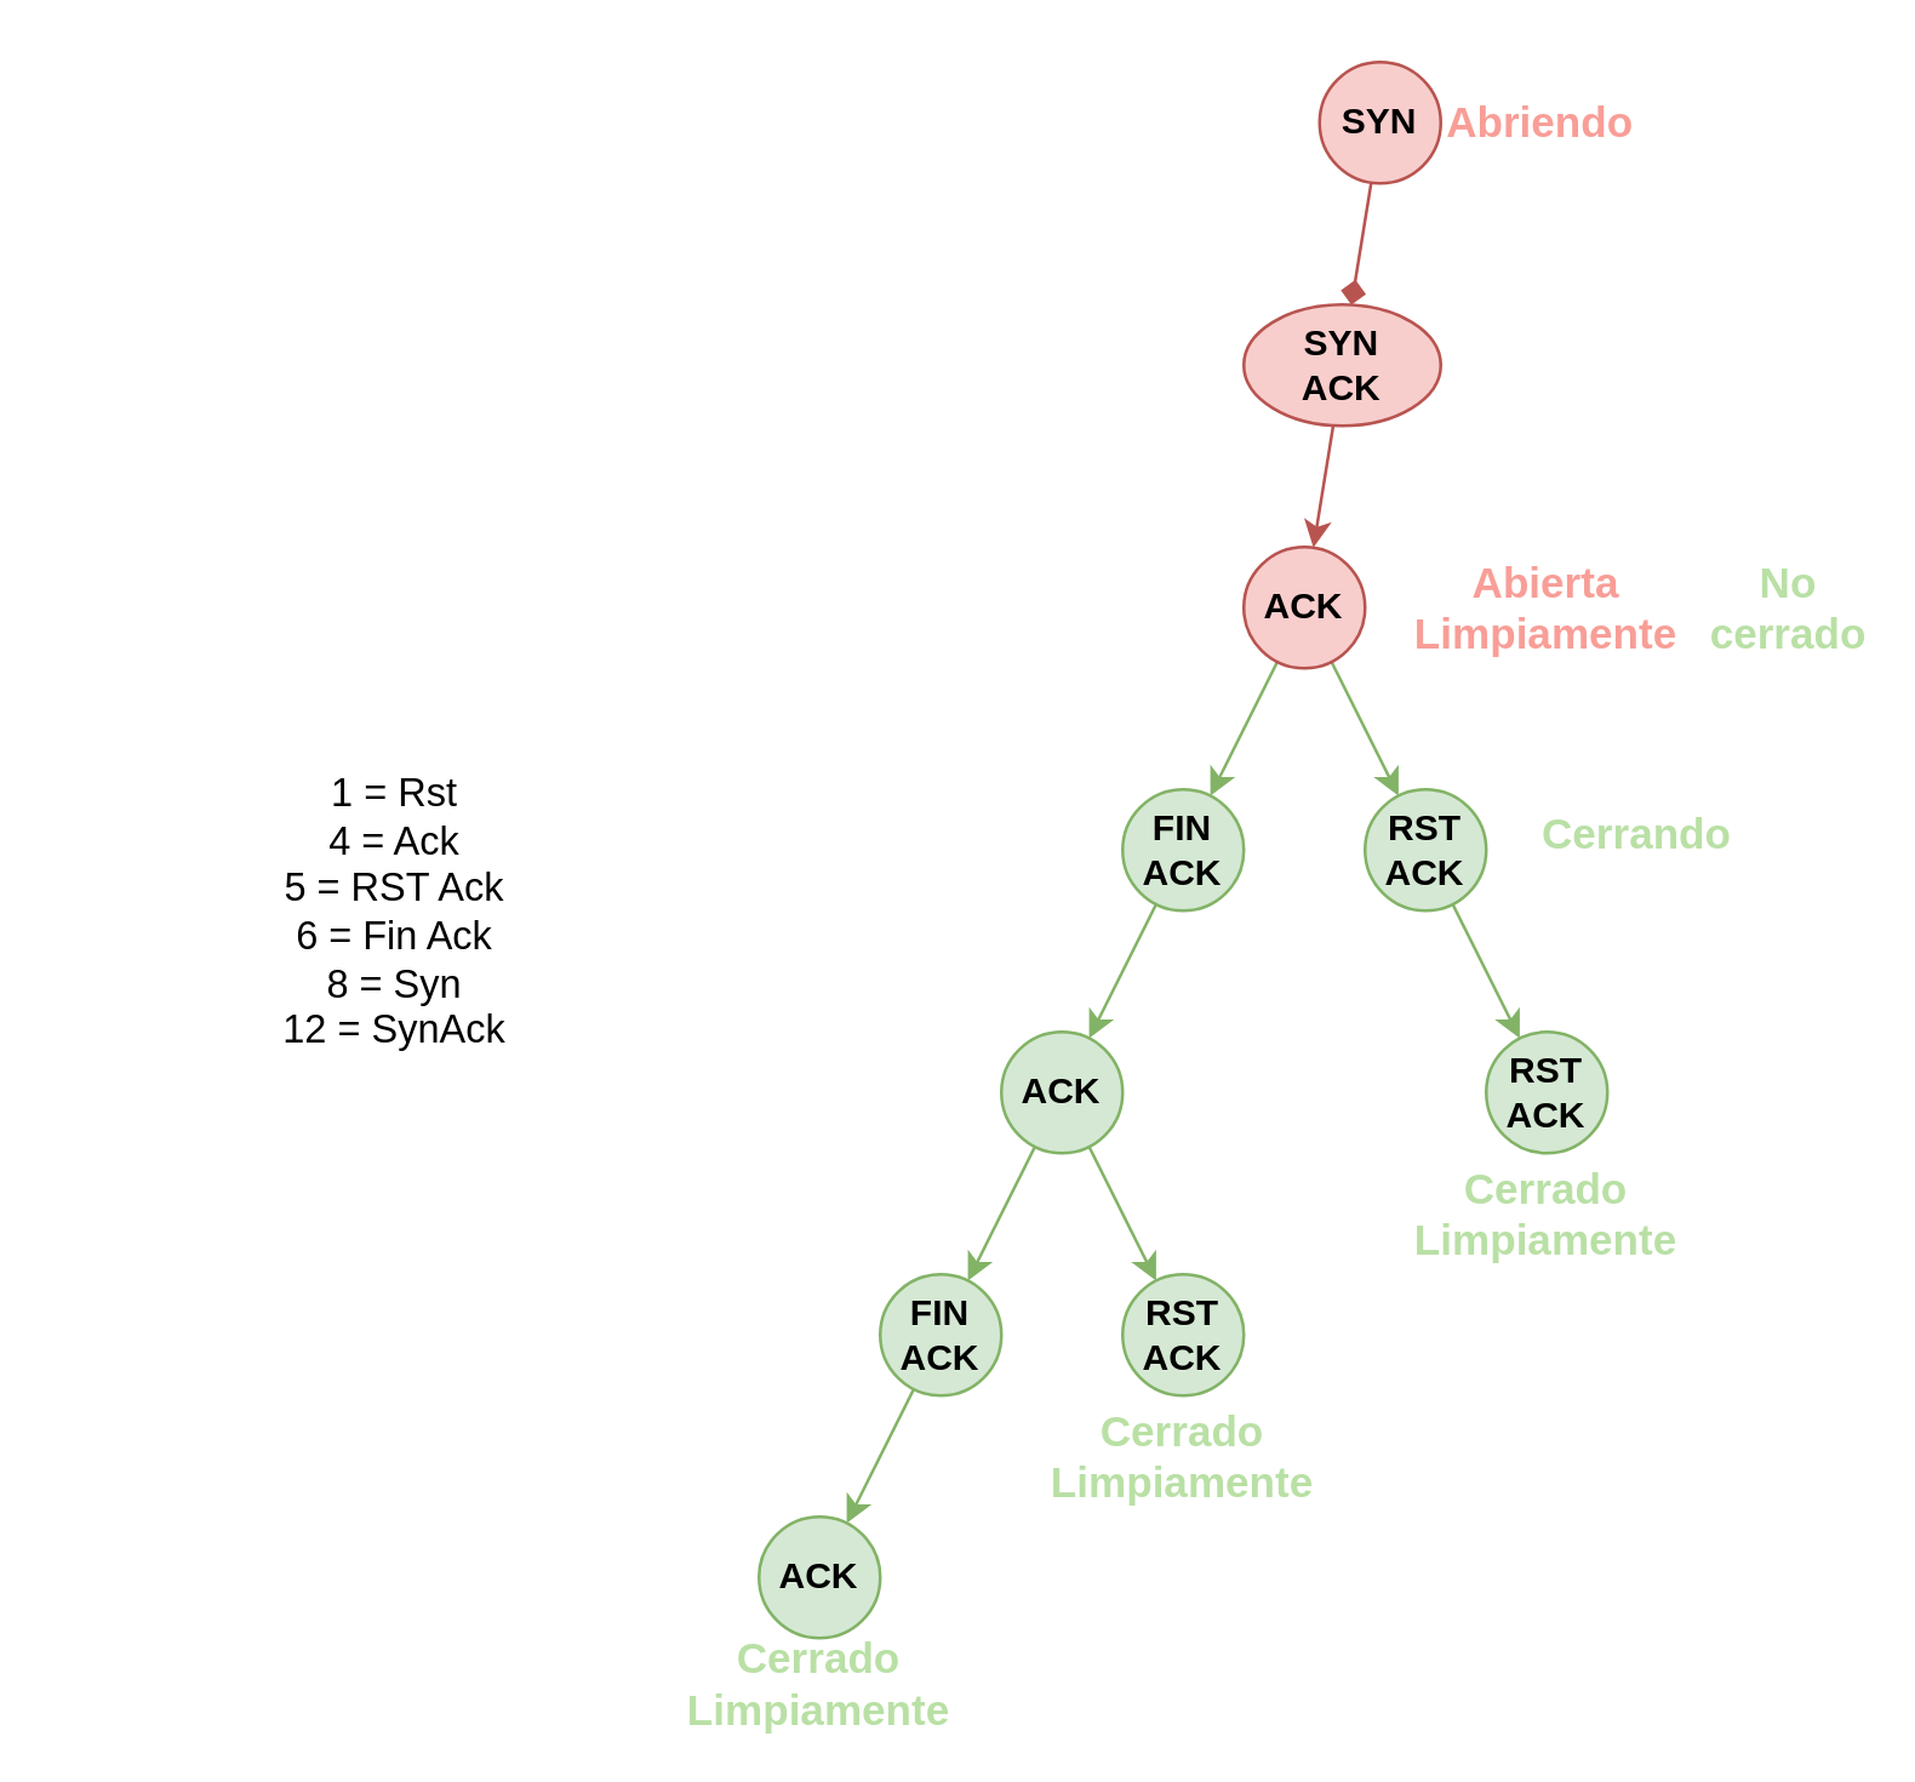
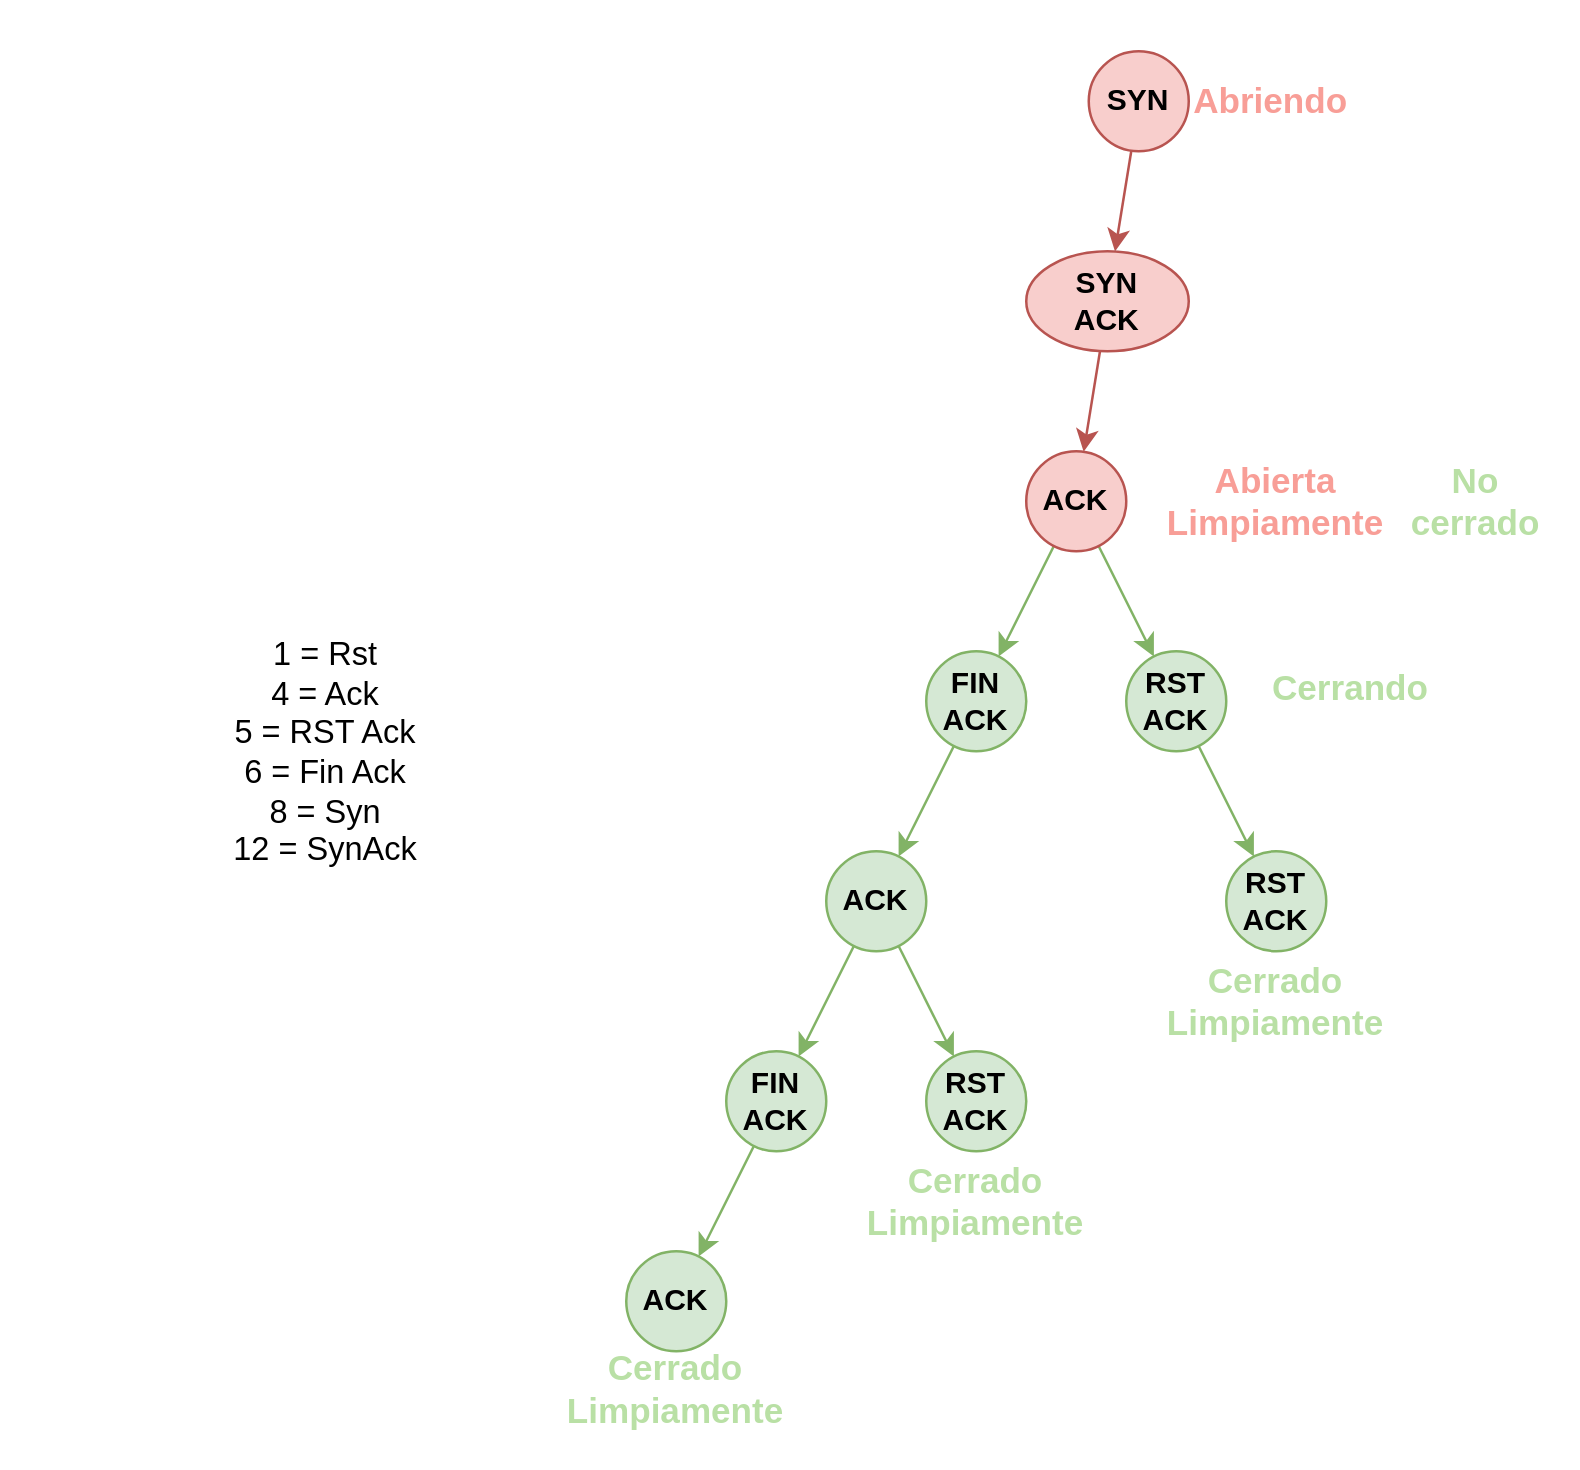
  <mxCell id="0" />
  <mxCell id="1" parent="0" />
- <mxCell id="2" value="" style="edgeStyle=none;rounded=0;orthogonalLoop=1;jettySize=auto;html=1;fontStyle=1;fontSize=12;fillColor=#f8cecc;strokeColor=#b85450;endArrow=diamond;" parent="1" source="3" target="5" edge="1"><mxGeometry relative="1" as="geometry" /></mxCell>
+ <mxCell id="2" value="" style="edgeStyle=none;rounded=0;orthogonalLoop=1;jettySize=auto;html=1;fontStyle=1;fontSize=12;fillColor=#f8cecc;strokeColor=#b85450;" parent="1" source="3" target="5" edge="1"><mxGeometry relative="1" as="geometry" /></mxCell>
  <mxCell id="3" value="&lt;span style=&quot;font-size: 12px;&quot;&gt;&lt;font style=&quot;font-size: 12px;&quot;&gt;SYN&lt;/font&gt;&lt;/span&gt;" style="ellipse;whiteSpace=wrap;html=1;aspect=fixed;fontStyle=1;fontSize=12;fillColor=#f8cecc;strokeColor=#b85450;" parent="1" vertex="1"><mxGeometry x="435" y="20" width="40" height="40" as="geometry" /></mxCell>
  <mxCell id="4" value="" style="edgeStyle=none;rounded=0;orthogonalLoop=1;jettySize=auto;html=1;fontStyle=1;fontSize=12;fillColor=#f8cecc;strokeColor=#b85450;" parent="1" source="5" target="8" edge="1"><mxGeometry relative="1" as="geometry" /></mxCell>
  <mxCell id="5" value="&lt;font style=&quot;font-size: 12px;&quot;&gt;&lt;span style=&quot;font-size: 12px;&quot;&gt;SYN&lt;br style=&quot;font-size: 12px;&quot;&gt;ACK&lt;br style=&quot;font-size: 12px;&quot;&gt;&lt;/span&gt;&lt;/font&gt;" style="ellipse;whiteSpace=wrap;html=1;aspect=fixed;fontStyle=1;fontSize=12;fillColor=#f8cecc;strokeColor=#b85450;" parent="1" vertex="1"><mxGeometry x="410" y="100" width="65" height="40" as="geometry" /></mxCell>
  <mxCell id="6" value="" style="edgeStyle=none;rounded=0;orthogonalLoop=1;jettySize=auto;html=1;fontStyle=1;fontSize=12;fillColor=#d5e8d4;strokeColor=#82b366;" parent="1" source="8" target="13" edge="1"><mxGeometry relative="1" as="geometry" /></mxCell>
  <mxCell id="7" value="" style="edgeStyle=none;rounded=0;orthogonalLoop=1;jettySize=auto;html=1;fontSize=12;fillColor=#d5e8d4;strokeColor=#82b366;" parent="1" source="8" target="10" edge="1"><mxGeometry relative="1" as="geometry" /></mxCell>
  <mxCell id="8" value="&lt;span style=&quot;font-size: 12px;&quot;&gt;&lt;font style=&quot;font-size: 12px;&quot;&gt;ACK&lt;/font&gt;&lt;/span&gt;" style="ellipse;whiteSpace=wrap;html=1;aspect=fixed;fontStyle=1;fontSize=12;fillColor=#f8cecc;strokeColor=#b85450;" parent="1" vertex="1"><mxGeometry x="410" y="180" width="40" height="40" as="geometry" /></mxCell>
  <mxCell id="9" value="" style="edgeStyle=none;rounded=0;orthogonalLoop=1;jettySize=auto;html=1;fontSize=12;fillColor=#d5e8d4;strokeColor=#82b366;" parent="1" source="10" target="11" edge="1"><mxGeometry relative="1" as="geometry" /></mxCell>
  <mxCell id="10" value="&lt;span style=&quot;font-size: 12px&quot;&gt;&lt;font style=&quot;font-size: 12px&quot;&gt;RST&lt;br&gt;ACK&lt;/font&gt;&lt;/span&gt;" style="ellipse;whiteSpace=wrap;html=1;aspect=fixed;fontStyle=1;fontSize=12;fillColor=#d5e8d4;strokeColor=#82b366;" parent="1" vertex="1"><mxGeometry x="450" y="260" width="40" height="40" as="geometry" /></mxCell>
  <mxCell id="11" value="&lt;span style=&quot;font-size: 12px&quot;&gt;&lt;font style=&quot;font-size: 12px&quot;&gt;RST&lt;br&gt;ACK&lt;/font&gt;&lt;/span&gt;" style="ellipse;whiteSpace=wrap;html=1;aspect=fixed;fontStyle=1;fontSize=12;fillColor=#d5e8d4;strokeColor=#82b366;" parent="1" vertex="1"><mxGeometry x="490" y="340" width="40" height="40" as="geometry" /></mxCell>
  <mxCell id="12" value="" style="edgeStyle=none;rounded=0;orthogonalLoop=1;jettySize=auto;html=1;fontSize=12;fillColor=#d5e8d4;strokeColor=#82b366;" parent="1" source="13" target="16" edge="1"><mxGeometry relative="1" as="geometry" /></mxCell>
  <mxCell id="13" value="FIN&lt;br style=&quot;font-size: 12px;&quot;&gt;ACK&lt;br style=&quot;font-size: 12px;&quot;&gt;" style="ellipse;whiteSpace=wrap;html=1;aspect=fixed;fontStyle=1;fontSize=12;fillColor=#d5e8d4;strokeColor=#82b366;" parent="1" vertex="1"><mxGeometry x="370" y="260" width="40" height="40" as="geometry" /></mxCell>
  <mxCell id="14" value="" style="edgeStyle=none;rounded=0;orthogonalLoop=1;jettySize=auto;html=1;fontSize=12;fillColor=#d5e8d4;strokeColor=#82b366;" parent="1" source="16" target="19" edge="1"><mxGeometry relative="1" as="geometry" /></mxCell>
  <mxCell id="15" value="" style="edgeStyle=none;rounded=0;orthogonalLoop=1;jettySize=auto;html=1;fontSize=12;fillColor=#d5e8d4;strokeColor=#82b366;" parent="1" source="16" target="17" edge="1"><mxGeometry relative="1" as="geometry" /></mxCell>
  <mxCell id="16" value="ACK&lt;br style=&quot;font-size: 12px;&quot;&gt;" style="ellipse;whiteSpace=wrap;html=1;aspect=fixed;fontStyle=1;fontSize=12;fillColor=#d5e8d4;strokeColor=#82b366;" parent="1" vertex="1"><mxGeometry x="330" y="340" width="40" height="40" as="geometry" /></mxCell>
  <mxCell id="17" value="RST&lt;br&gt;ACK&lt;br style=&quot;font-size: 12px&quot;&gt;" style="ellipse;whiteSpace=wrap;html=1;aspect=fixed;fontStyle=1;fontSize=12;fillColor=#d5e8d4;strokeColor=#82b366;" parent="1" vertex="1"><mxGeometry x="370" y="420" width="40" height="40" as="geometry" /></mxCell>
  <mxCell id="18" value="" style="edgeStyle=none;rounded=0;orthogonalLoop=1;jettySize=auto;html=1;fontSize=12;fillColor=#d5e8d4;strokeColor=#82b366;" parent="1" source="19" target="20" edge="1"><mxGeometry relative="1" as="geometry" /></mxCell>
  <mxCell id="19" value="FIN&lt;br&gt;ACK&lt;br style=&quot;font-size: 12px&quot;&gt;" style="ellipse;whiteSpace=wrap;html=1;aspect=fixed;fontStyle=1;fontSize=12;fillColor=#d5e8d4;strokeColor=#82b366;" parent="1" vertex="1"><mxGeometry x="290" y="420" width="40" height="40" as="geometry" /></mxCell>
  <mxCell id="20" value="ACK&lt;br style=&quot;font-size: 12px&quot;&gt;" style="ellipse;whiteSpace=wrap;html=1;aspect=fixed;fontStyle=1;fontSize=12;fillColor=#d5e8d4;strokeColor=#82b366;" parent="1" vertex="1"><mxGeometry x="250" y="500" width="40" height="40" as="geometry" /></mxCell>
  <mxCell id="21" value="&lt;br&gt;&lt;font style=&quot;font-size: 13px&quot;&gt;1 = Rst&lt;br&gt;4 = Ack&lt;br&gt;5 = RST Ack&lt;br&gt;6 = Fin Ack&lt;br&gt;8 = Syn&lt;br&gt;12 = SynAck&lt;/font&gt;&lt;br&gt;" style="text;html=1;strokeColor=none;fillColor=none;align=center;verticalAlign=middle;whiteSpace=wrap;rounded=0;fontSize=9;" parent="1" vertex="1"><mxGeometry x="20" y="110" width="220" height="370" as="geometry" /></mxCell>
  <mxCell id="22" value="&lt;h3&gt;&lt;font color=&quot;#f89e97&quot;&gt;Abriendo&amp;nbsp;&lt;/font&gt;&lt;/h3&gt;" style="text;html=1;strokeColor=none;fillColor=none;align=center;verticalAlign=middle;whiteSpace=wrap;rounded=0;" vertex="1" parent="1"><mxGeometry x="490" y="30" width="40" height="20" as="geometry" /></mxCell>
  <mxCell id="23" value="&lt;h3&gt;&lt;font color=&quot;#f89e97&quot;&gt;Abierta Limpiamente&lt;/font&gt;&lt;/h3&gt;" style="text;html=1;strokeColor=none;fillColor=none;align=center;verticalAlign=middle;whiteSpace=wrap;rounded=0;" vertex="1" parent="1"><mxGeometry x="490" y="190" width="40" height="20" as="geometry" /></mxCell>
  <mxCell id="24" value="&lt;h3&gt;&lt;span&gt;&lt;font color=&quot;#b9e0a5&quot;&gt;Cerrando&lt;/font&gt;&lt;/span&gt;&lt;/h3&gt;" style="text;html=1;strokeColor=none;fillColor=none;align=center;verticalAlign=middle;whiteSpace=wrap;rounded=0;fontStyle=0" vertex="1" parent="1"><mxGeometry x="520" y="265" width="40" height="20" as="geometry" /></mxCell>
  <mxCell id="25" value="&lt;h3&gt;&lt;span&gt;&lt;font color=&quot;#b9e0a5&quot;&gt;No cerrado&lt;/font&gt;&lt;/span&gt;&lt;/h3&gt;" style="text;html=1;strokeColor=none;fillColor=none;align=center;verticalAlign=middle;whiteSpace=wrap;rounded=0;fontStyle=0" vertex="1" parent="1"><mxGeometry x="570" y="190" width="40" height="20" as="geometry" /></mxCell>
  <mxCell id="26" value="&lt;h3&gt;&lt;span&gt;&lt;font color=&quot;#b9e0a5&quot;&gt;Cerrado Limpiamente&lt;/font&gt;&lt;/span&gt;&lt;/h3&gt;" style="text;html=1;strokeColor=none;fillColor=none;align=center;verticalAlign=middle;whiteSpace=wrap;rounded=0;fontStyle=0" vertex="1" parent="1"><mxGeometry x="370" y="470" width="40" height="20" as="geometry" /></mxCell>
  <mxCell id="27" value="&lt;h3&gt;&lt;span&gt;&lt;font color=&quot;#b9e0a5&quot;&gt;Cerrado Limpiamente&lt;/font&gt;&lt;/span&gt;&lt;/h3&gt;" style="text;html=1;strokeColor=none;fillColor=none;align=center;verticalAlign=middle;whiteSpace=wrap;rounded=0;fontStyle=0" vertex="1" parent="1"><mxGeometry x="250" y="545" width="40" height="20" as="geometry" /></mxCell>
  <mxCell id="28" value="&lt;h3&gt;&lt;span&gt;&lt;font color=&quot;#b9e0a5&quot;&gt;Cerrado Limpiamente&lt;/font&gt;&lt;/span&gt;&lt;/h3&gt;" style="text;html=1;strokeColor=none;fillColor=none;align=center;verticalAlign=middle;whiteSpace=wrap;rounded=0;fontStyle=0" vertex="1" parent="1"><mxGeometry x="490" y="390" width="40" height="20" as="geometry" /></mxCell>
